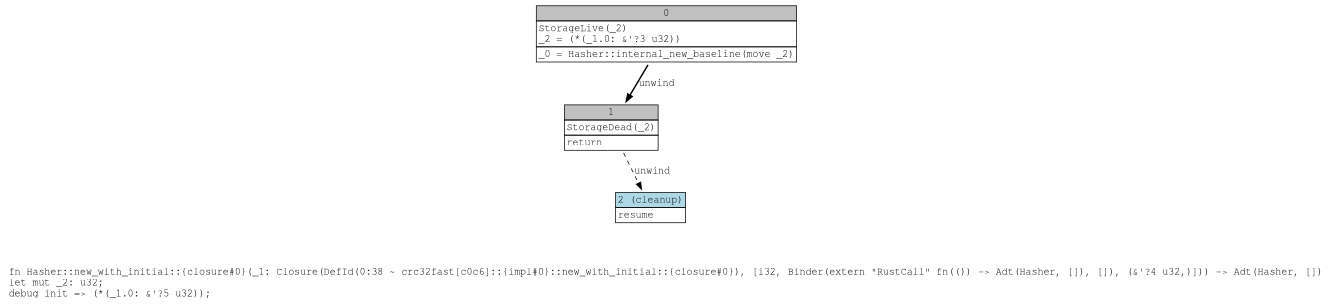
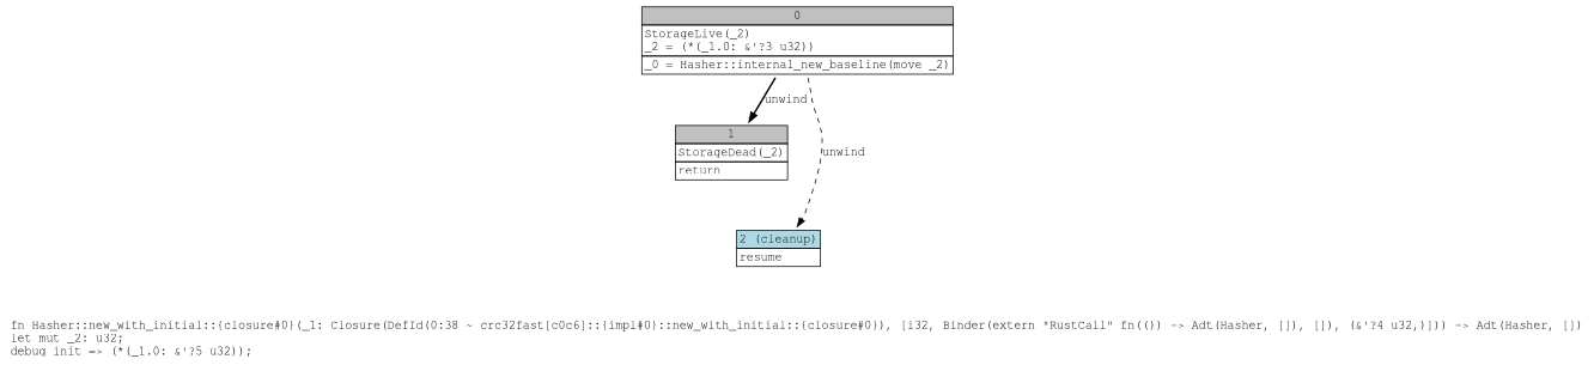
  digraph {
    fontname="Courier, monospace"
    label=<fn Hasher::new_with_initial::{closure#0}(_1: Closure(DefId(0:38 ~ crc32fast[c0c6]::{impl#0}::new_with_initial::{closure#0}), [i32, Binder(extern &quot;RustCall&quot; fn(()) -&gt; Adt(Hasher, []), []), (&amp;'?4 u32,)])) -&gt; Adt(Hasher, [])<br align="left"/>let mut _2: u32;<br align="left"/>debug init =&gt; (*(_1.0: &amp;'?5 u32));<br align="left"/>>
    node [fontname="Courier, monospace" shape=none]
    edge [fontname="Courier, monospace"]
    n1 [label=<<table border="0" cellborder="1" cellspacing="0"><tr><td bgcolor="gray" align="center" colspan="1">0</td></tr><tr><td align="left" balign="left">StorageLive(_2)<br/>_2 = (*(_1.0: &amp;'?3 u32))<br/></td></tr><tr><td align="left">_0 = Hasher::internal_new_baseline(move _2)</td></tr></table>>]
    n2 [label=<<table border="0" cellborder="1" cellspacing="0"><tr><td bgcolor="gray" align="center" colspan="1">1</td></tr><tr><td align="left" balign="left">StorageDead(_2)<br/></td></tr><tr><td align="left">return</td></tr></table>>]
    n3 [label=<<table border="0" cellborder="1" cellspacing="0"><tr><td bgcolor="lightblue" align="center" colspan="1">2 (cleanup)</td></tr><tr><td align="left">resume</td></tr></table>>]
    n1 -> n2 [label=unwind style=bold]
-   n2 -> n3 [label=unwind style=dashed]
+   n1 -> n3 [label=unwind style=dashed]
  }
